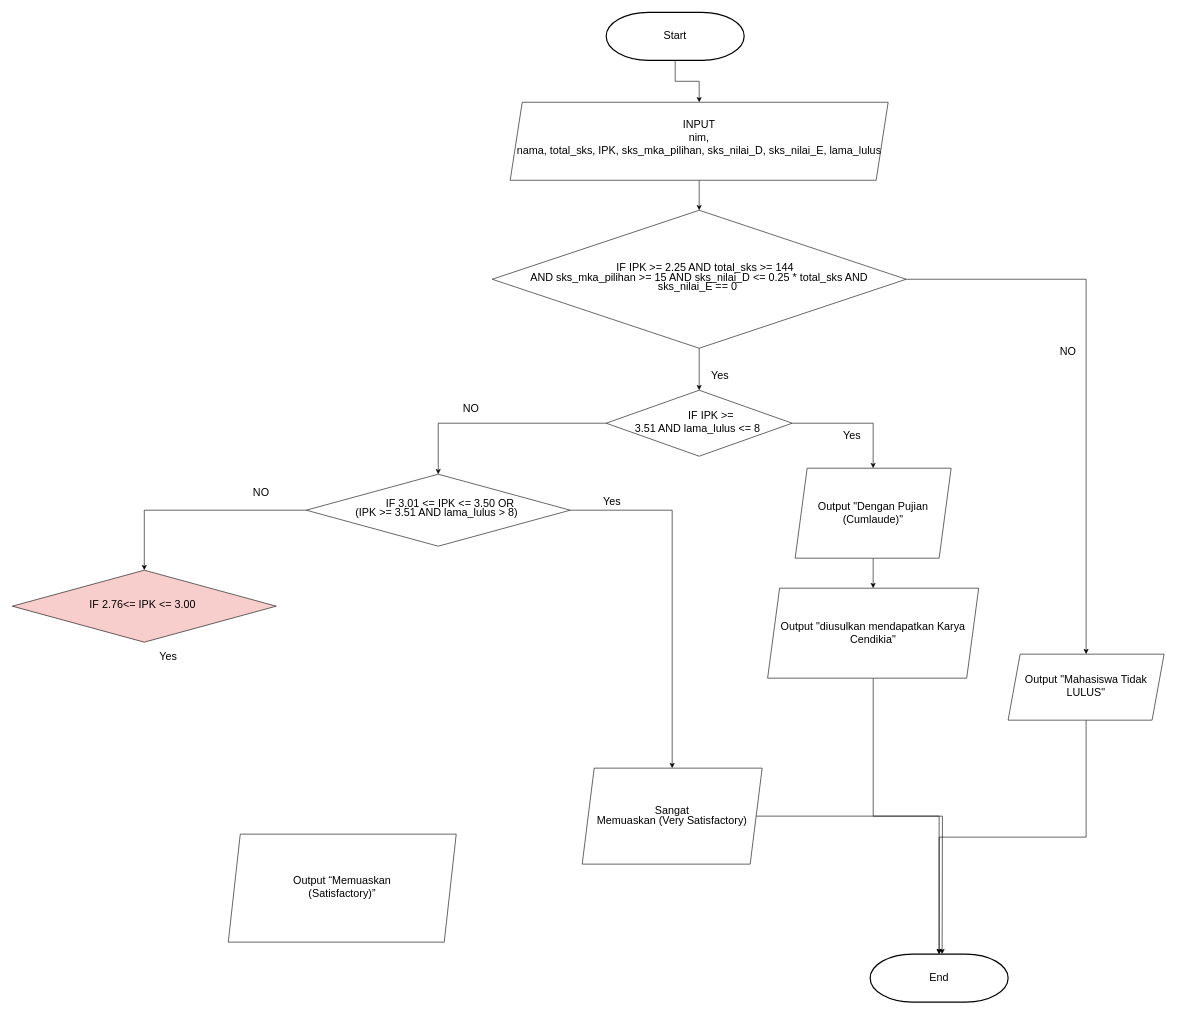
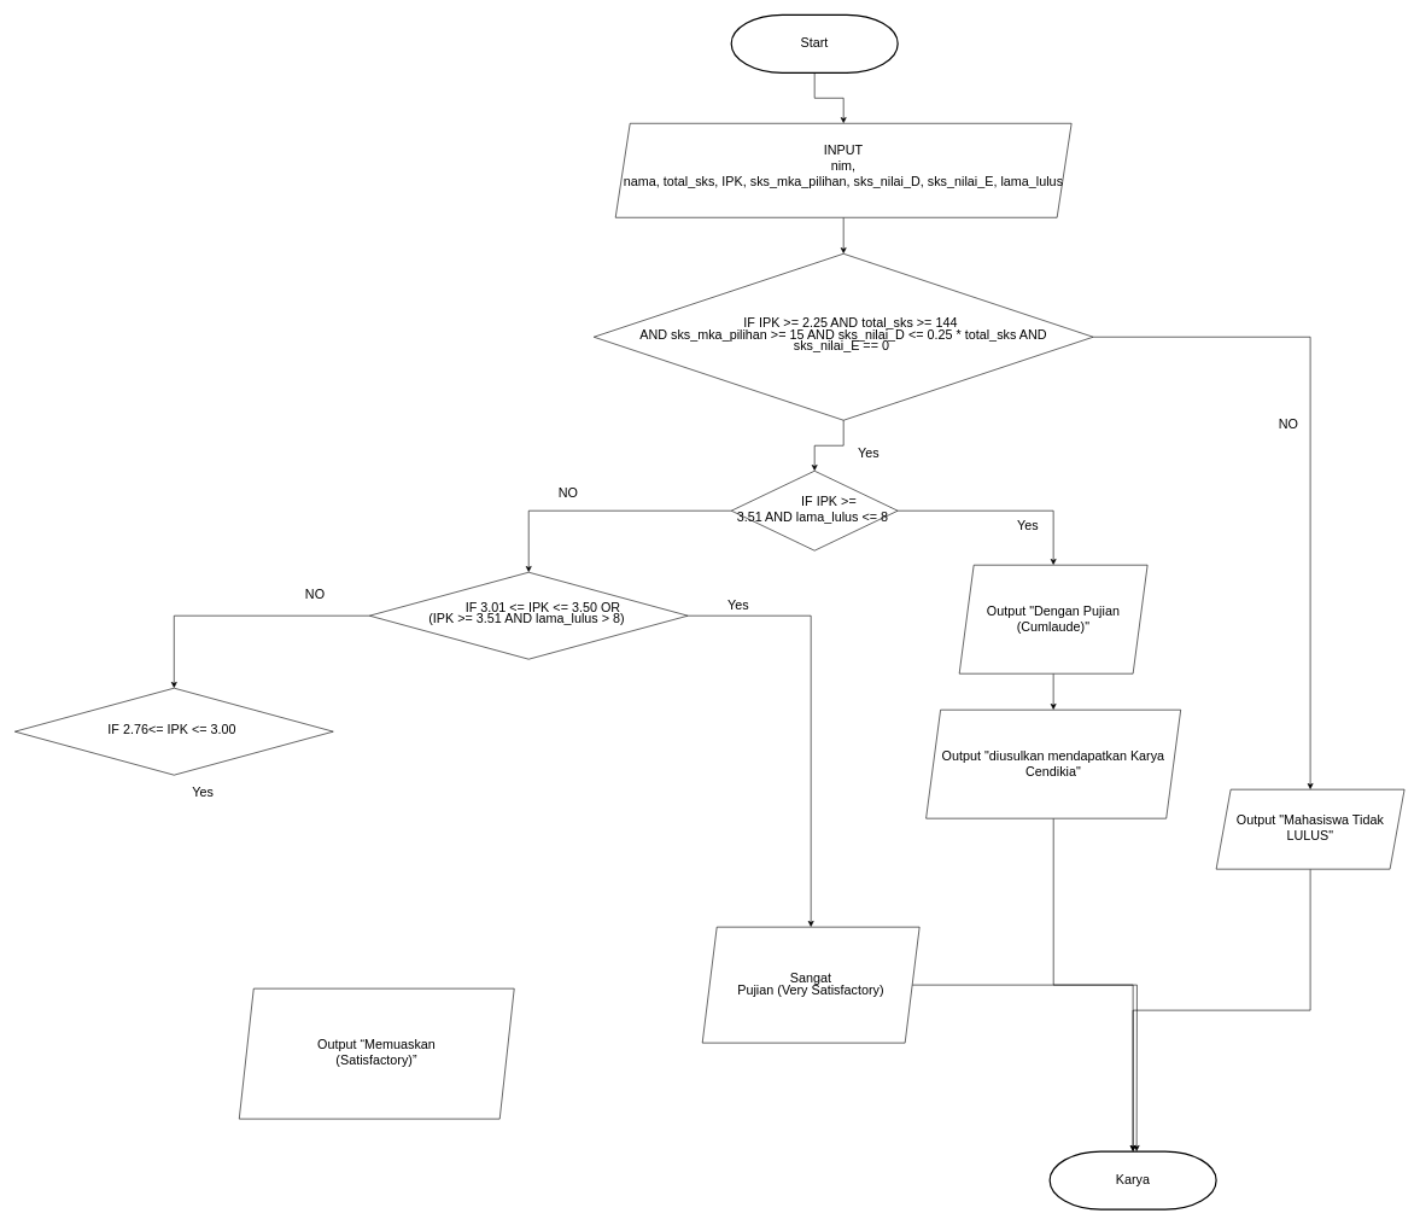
  <mxCell id="0" />
  <mxCell id="1" parent="0" />
  <mxCell id="2" value="" style="edgeStyle=orthogonalEdgeStyle;rounded=0;orthogonalLoop=1;jettySize=auto;html=1;" edge="1" parent="1" source="4" target="9"><mxGeometry relative="1" as="geometry" /></mxCell>
  <mxCell id="3" value="" style="edgeStyle=orthogonalEdgeStyle;rounded=0;orthogonalLoop=1;jettySize=auto;html=1;" edge="1" parent="1" source="4" target="25"><mxGeometry relative="1" as="geometry" /></mxCell>
  <mxCell id="4" value="&lt;span style=&quot;line-height: 107%; font-family: Calibri, sans-serif;&quot;&gt;&lt;font style=&quot;font-size: 18px;&quot;&gt;&amp;nbsp; &amp;nbsp; IF IPK &amp;gt;= 2.25 AND total_sks &amp;gt;= 144&lt;br&gt;AND sks_mka_pilihan &amp;gt;= 15 AND sks_nilai_D &amp;lt;= 0.25 * total_sks AND&lt;br&gt;sks_nilai_E == 0&amp;nbsp;&lt;/font&gt;&lt;/span&gt;" style="rhombus;whiteSpace=wrap;html=1;shadow=0;fontFamily=Helvetica;fontSize=12;align=center;strokeWidth=1;spacing=6;spacingTop=-4;" parent="1" vertex="1"><mxGeometry x="820" y="350" width="690" height="230" as="geometry" /></mxCell>
  <mxCell id="5" style="edgeStyle=orthogonalEdgeStyle;rounded=0;orthogonalLoop=1;jettySize=auto;html=1;entryX=0.5;entryY=0;entryDx=0;entryDy=0;" edge="1" parent="1" source="6" target="4"><mxGeometry relative="1" as="geometry" /></mxCell>
  <mxCell id="6" value="&lt;font style=&quot;font-size: 18px;&quot;&gt;INPUT&lt;br&gt;&lt;span style=&quot;line-height: 107%;&quot;&gt;nim,&lt;br&gt;nama, total_sks, IPK, sks_mka_pilihan, sks_nilai_D, sks_nilai_E, lama_lulus&lt;/span&gt;&lt;br&gt;&lt;br&gt;&lt;/font&gt;&lt;div&gt;&lt;br&gt;&lt;/div&gt;" style="shape=parallelogram;perimeter=parallelogramPerimeter;whiteSpace=wrap;html=1;fixedSize=1;align=center;verticalAlign=bottom;" vertex="1" parent="1"><mxGeometry y="170" width="630" height="130" as="geometry" x="850" /></mxCell>
  <mxCell id="7" style="edgeStyle=orthogonalEdgeStyle;rounded=0;orthogonalLoop=1;jettySize=auto;html=1;" edge="1" parent="1" source="9" target="21"><mxGeometry relative="1" as="geometry" /></mxCell>
  <mxCell id="8" style="edgeStyle=orthogonalEdgeStyle;rounded=0;orthogonalLoop=1;jettySize=auto;html=1;entryX=0.5;entryY=0;entryDx=0;entryDy=0;" edge="1" parent="1" source="9" target="17"><mxGeometry relative="1" as="geometry" /></mxCell>
- <mxCell id="9" value="&lt;p class=&quot;MsoNormal&quot;&gt;&lt;font style=&quot;font-size: 18px;&quot;&gt;&amp;nbsp; &amp;nbsp; &amp;nbsp; &amp;nbsp; IF IPK &amp;gt;=&lt;br&gt;3.51 AND lama_lulus &amp;lt;= 8&amp;nbsp;&lt;/font&gt;&lt;/p&gt;" style="rhombus;whiteSpace=wrap;html=1;shadow=0;fontFamily=Helvetica;fontSize=12;align=center;strokeWidth=1;spacing=6;spacingTop=-4;" vertex="1" parent="1"><mxGeometry x="1010" y="650" width="310" height="110" as="geometry" /></mxCell>
+ <mxCell id="9" value="&lt;p class=&quot;MsoNormal&quot;&gt;&lt;font style=&quot;font-size: 18px;&quot;&gt;&amp;nbsp; &amp;nbsp; &amp;nbsp; &amp;nbsp; IF IPK &amp;gt;=&lt;br&gt;3.51 AND lama_lulus &amp;lt;= 8&amp;nbsp;&lt;/font&gt;&lt;/p&gt;" style="rhombus;whiteSpace=wrap;html=1;shadow=0;fontFamily=Helvetica;fontSize=12;align=center;strokeWidth=1;spacing=6;spacingTop=-4;" vertex="1" parent="1"><mxGeometry x="1010" y="650" width="230" height="110" as="geometry" /></mxCell>
  <mxCell id="10" style="edgeStyle=orthogonalEdgeStyle;rounded=0;orthogonalLoop=1;jettySize=auto;html=1;" edge="1" parent="1" source="11" target="6"><mxGeometry relative="1" as="geometry" /></mxCell>
  <mxCell id="11" value="&lt;font style=&quot;font-size: 18px;&quot;&gt;&lt;br&gt;&lt;span style=&quot;color: rgb(0, 0, 0); font-family: Helvetica; font-style: normal; font-variant-ligatures: normal; font-variant-caps: normal; font-weight: 400; letter-spacing: normal; orphans: 2; text-align: center; text-indent: 0px; text-transform: none; widows: 2; word-spacing: 0px; -webkit-text-stroke-width: 0px; white-space: normal; background-color: rgb(255, 255, 255); text-decoration-thickness: initial; text-decoration-style: initial; text-decoration-color: initial; float: none; display: inline !important;&quot;&gt;Start&lt;/span&gt;&lt;br&gt;&lt;/font&gt;" style="strokeWidth=2;html=1;shape=mxgraph.flowchart.terminator;whiteSpace=wrap;verticalAlign=top;" vertex="1" parent="1"><mxGeometry x="1010" y="20" width="230" height="80" as="geometry" /></mxCell>
  <mxCell id="12" value="&lt;font style=&quot;font-size: 18px;&quot;&gt;Yes&lt;/font&gt;" style="text;html=1;align=center;verticalAlign=middle;whiteSpace=wrap;rounded=0;" vertex="1" parent="1"><mxGeometry x="1170" y="610" width="60" height="30" as="geometry" /></mxCell>
  <mxCell id="13" value="&lt;font style=&quot;font-size: 18px;&quot;&gt;Yes&lt;/font&gt;" style="text;html=1;align=center;verticalAlign=middle;whiteSpace=wrap;rounded=0;" vertex="1" parent="1"><mxGeometry x="1390" y="710" width="60" height="30" as="geometry" /></mxCell>
  <mxCell id="14" value="&lt;font style=&quot;font-size: 18px;&quot;&gt;NO&lt;/font&gt;" style="text;html=1;align=center;verticalAlign=middle;whiteSpace=wrap;rounded=0;" vertex="1" parent="1"><mxGeometry x="730" y="650" width="110" height="60" as="geometry" /></mxCell>
  <mxCell id="15" value="" style="edgeStyle=orthogonalEdgeStyle;rounded=0;orthogonalLoop=1;jettySize=auto;html=1;" edge="1" parent="1" source="17" target="18"><mxGeometry relative="1" as="geometry" /></mxCell>
  <mxCell id="16" style="edgeStyle=orthogonalEdgeStyle;rounded=0;orthogonalLoop=1;jettySize=auto;html=1;" edge="1" parent="1" source="17" target="29"><mxGeometry relative="1" as="geometry" /></mxCell>
  <mxCell id="17" value="&lt;p class=&quot;MsoNormal&quot;&gt;&lt;span style=&quot;line-height: 107%;&quot;&gt;&lt;font style=&quot;font-size: 18px;&quot;&gt;&amp;nbsp; &amp;nbsp; &amp;nbsp; &amp;nbsp; IF 3.01 &amp;lt;= IPK &amp;lt;= 3.50 OR&lt;br&gt;(IPK &amp;gt;= 3.51 AND lama_lulus &amp;gt; 8)&amp;nbsp;&lt;/font&gt;&lt;/span&gt;&lt;br&gt;&lt;/p&gt;" style="rhombus;whiteSpace=wrap;html=1;shadow=0;fontFamily=Helvetica;fontSize=12;align=center;strokeWidth=1;spacing=6;spacingTop=-4;" vertex="1" parent="1"><mxGeometry x="510" y="790" width="440" height="120" as="geometry" /></mxCell>
- <mxCell id="18" value="&lt;p class=&quot;MsoNormal&quot;&gt;&lt;font style=&quot;font-size: 18px;&quot;&gt;IF 2.76&amp;lt;= IPK &amp;lt;= 3.00&amp;nbsp;&lt;/font&gt;&lt;/p&gt;" style="rhombus;whiteSpace=wrap;html=1;shadow=0;fontFamily=Helvetica;fontSize=12;align=center;strokeWidth=1;spacing=6;spacingTop=-4;fillColor=#f8cecc;" vertex="1" parent="1"><mxGeometry x="20" y="950" width="440" height="120" as="geometry" /></mxCell>
- <mxCell id="19" value="&lt;font style=&quot;font-size: 18px;&quot;&gt;End&lt;/font&gt;" style="strokeWidth=2;html=1;shape=mxgraph.flowchart.terminator;whiteSpace=wrap;" vertex="1" parent="1"><mxGeometry x="1450" y="1590" width="230" height="80" as="geometry" /></mxCell>
+ <mxCell id="18" value="&lt;p class=&quot;MsoNormal&quot;&gt;&lt;font style=&quot;font-size: 18px;&quot;&gt;IF 2.76&amp;lt;= IPK &amp;lt;= 3.00&amp;nbsp;&lt;/font&gt;&lt;/p&gt;" style="rhombus;whiteSpace=wrap;html=1;shadow=0;fontFamily=Helvetica;fontSize=12;align=center;strokeWidth=1;spacing=6;spacingTop=-4;" vertex="1" parent="1"><mxGeometry x="20" y="950" width="440" height="120" as="geometry" /></mxCell>
+ <mxCell id="19" value="&lt;font style=&quot;font-size: 18px;&quot;&gt;Karya&lt;/font&gt;" style="strokeWidth=2;html=1;shape=mxgraph.flowchart.terminator;whiteSpace=wrap;" vertex="1" parent="1"><mxGeometry x="1450" y="1590" width="230" height="80" as="geometry" /></mxCell>
  <mxCell id="20" style="edgeStyle=orthogonalEdgeStyle;rounded=0;orthogonalLoop=1;jettySize=auto;html=1;entryX=0.5;entryY=0;entryDx=0;entryDy=0;" edge="1" parent="1" source="21" target="23"><mxGeometry relative="1" as="geometry" /></mxCell>
  <mxCell id="21" value="&lt;font style=&quot;font-size: 18px;&quot;&gt;Output &quot;&lt;span style=&quot;font-family: Arial, sans-serif;&quot; lang=&quot;EN-US&quot;&gt;Dengan Pujian (Cumlaude)&quot;&lt;/span&gt;&lt;/font&gt;" style="shape=parallelogram;perimeter=parallelogramPerimeter;whiteSpace=wrap;html=1;fixedSize=1;" vertex="1" parent="1"><mxGeometry x="1325" y="780" width="260" height="150" as="geometry" /></mxCell>
  <mxCell id="22" style="edgeStyle=orthogonalEdgeStyle;rounded=0;orthogonalLoop=1;jettySize=auto;html=1;" edge="1" parent="1" source="23" target="19"><mxGeometry relative="1" as="geometry" /></mxCell>
  <mxCell id="23" value="&lt;span style=&quot;&quot; lang=&quot;EN-US&quot;&gt;&lt;font style=&quot;font-size: 18px;&quot;&gt;Output &quot;diusulkan mendapatkan Karya&lt;br&gt;Cendikia&quot;&lt;/font&gt;&lt;/span&gt;" style="shape=parallelogram;perimeter=parallelogramPerimeter;whiteSpace=wrap;html=1;fixedSize=1;" vertex="1" parent="1"><mxGeometry x="1279.06" y="980" width="351.88" height="150" as="geometry" /></mxCell>
  <mxCell id="24" style="edgeStyle=orthogonalEdgeStyle;rounded=0;orthogonalLoop=1;jettySize=auto;html=1;" edge="1" parent="1" source="25" target="19"><mxGeometry relative="1" as="geometry" /></mxCell>
  <mxCell id="25" value="&lt;font style=&quot;font-size: 18px;&quot;&gt;Output &quot;Mahasiswa Tidak LULUS&quot;&lt;/font&gt;" style="shape=parallelogram;perimeter=parallelogramPerimeter;whiteSpace=wrap;html=1;fixedSize=1;shadow=0;strokeWidth=1;spacing=6;spacingTop=-4;" vertex="1" parent="1"><mxGeometry x="1680" y="1090" width="260" height="110" as="geometry" /></mxCell>
  <mxCell id="26" value="&lt;font style=&quot;font-size: 18px;&quot;&gt;NO&lt;/font&gt;" style="text;html=1;align=center;verticalAlign=middle;whiteSpace=wrap;rounded=0;" vertex="1" parent="1"><mxGeometry x="1750" y="570" width="60" height="30" as="geometry" /></mxCell>
  <mxCell id="27" value="&lt;font style=&quot;font-size: 18px;&quot;&gt;Yes&lt;/font&gt;" style="text;html=1;align=center;verticalAlign=middle;whiteSpace=wrap;rounded=0;" vertex="1" parent="1"><mxGeometry x="990" y="820" width="60" height="30" as="geometry" /></mxCell>
  <mxCell id="28" style="edgeStyle=orthogonalEdgeStyle;rounded=0;orthogonalLoop=1;jettySize=auto;html=1;" edge="1" parent="1" source="29"><mxGeometry relative="1" as="geometry"><mxPoint x="1570" y="1590" as="targetPoint" /></mxGeometry></mxCell>
- <mxCell id="29" value="&lt;span style=&quot;line-height: 107%;&quot;&gt;&lt;font face=&quot;Helvetica&quot; style=&quot;font-size: 18px;&quot;&gt;Sangat&lt;br&gt;Memuaskan (Very Satisfactory)&lt;/font&gt;&lt;/span&gt;" style="shape=parallelogram;perimeter=parallelogramPerimeter;whiteSpace=wrap;html=1;fixedSize=1;" vertex="1" parent="1"><mxGeometry x="970" y="1280" width="300" height="160" as="geometry" /></mxCell>
- <mxCell id="30" value="&lt;font style=&quot;font-size: 18px;&quot;&gt;Output&amp;nbsp;&lt;span style=&quot;line-height: 107%;&quot;&gt;“Memuaskan&lt;br&gt;(Satisfactory)”&lt;/span&gt;&lt;/font&gt;" style="shape=parallelogram;perimeter=parallelogramPerimeter;whiteSpace=wrap;html=1;fixedSize=1;shadow=0;strokeWidth=1;spacing=6;spacingTop=-4;" vertex="1" parent="1"><mxGeometry x="380" y="1390" width="380" height="180" as="geometry" /></mxCell>
+ <mxCell id="29" value="&lt;span style=&quot;line-height: 107%;&quot;&gt;&lt;font face=&quot;Helvetica&quot; style=&quot;font-size: 18px;&quot;&gt;Sangat&lt;br&gt;Pujian (Very Satisfactory)&lt;/font&gt;&lt;/span&gt;" style="shape=parallelogram;perimeter=parallelogramPerimeter;whiteSpace=wrap;html=1;fixedSize=1;" vertex="1" parent="1"><mxGeometry x="970" y="1280" width="300" height="160" as="geometry" /></mxCell>
+ <mxCell id="30" value="&lt;font style=&quot;font-size: 18px;&quot;&gt;Output&amp;nbsp;&lt;span style=&quot;line-height: 107%;&quot;&gt;“Memuaskan&lt;br&gt;(Satisfactory)”&lt;/span&gt;&lt;/font&gt;" style="shape=parallelogram;perimeter=parallelogramPerimeter;whiteSpace=wrap;html=1;fixedSize=1;shadow=0;strokeWidth=1;spacing=6;spacingTop=-4;" vertex="1" parent="1"><mxGeometry x="330" y="1365" width="380" height="180" as="geometry" /></mxCell>
  <mxCell id="31" value="&lt;font style=&quot;font-size: 18px;&quot;&gt;NO&lt;/font&gt;" style="text;html=1;align=center;verticalAlign=middle;whiteSpace=wrap;rounded=0;" vertex="1" parent="1"><mxGeometry x="380" y="790" width="110" height="60" as="geometry" /></mxCell>
  <mxCell id="32" value="&lt;font style=&quot;font-size: 18px;&quot;&gt;Yes&lt;/font&gt;" style="text;html=1;align=center;verticalAlign=middle;whiteSpace=wrap;rounded=0;" vertex="1" parent="1"><mxGeometry x="250" y="1080" width="60" height="30" as="geometry" /></mxCell>
